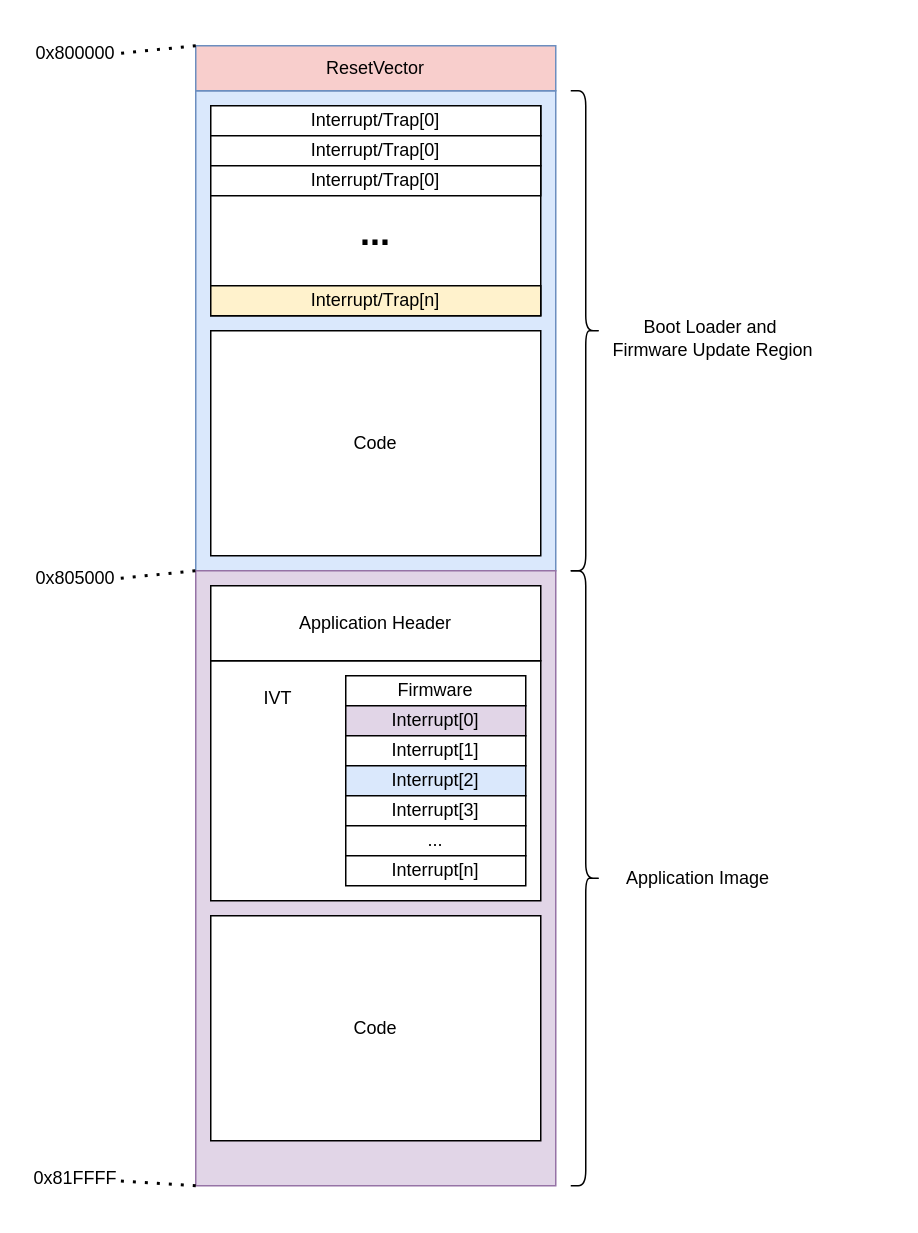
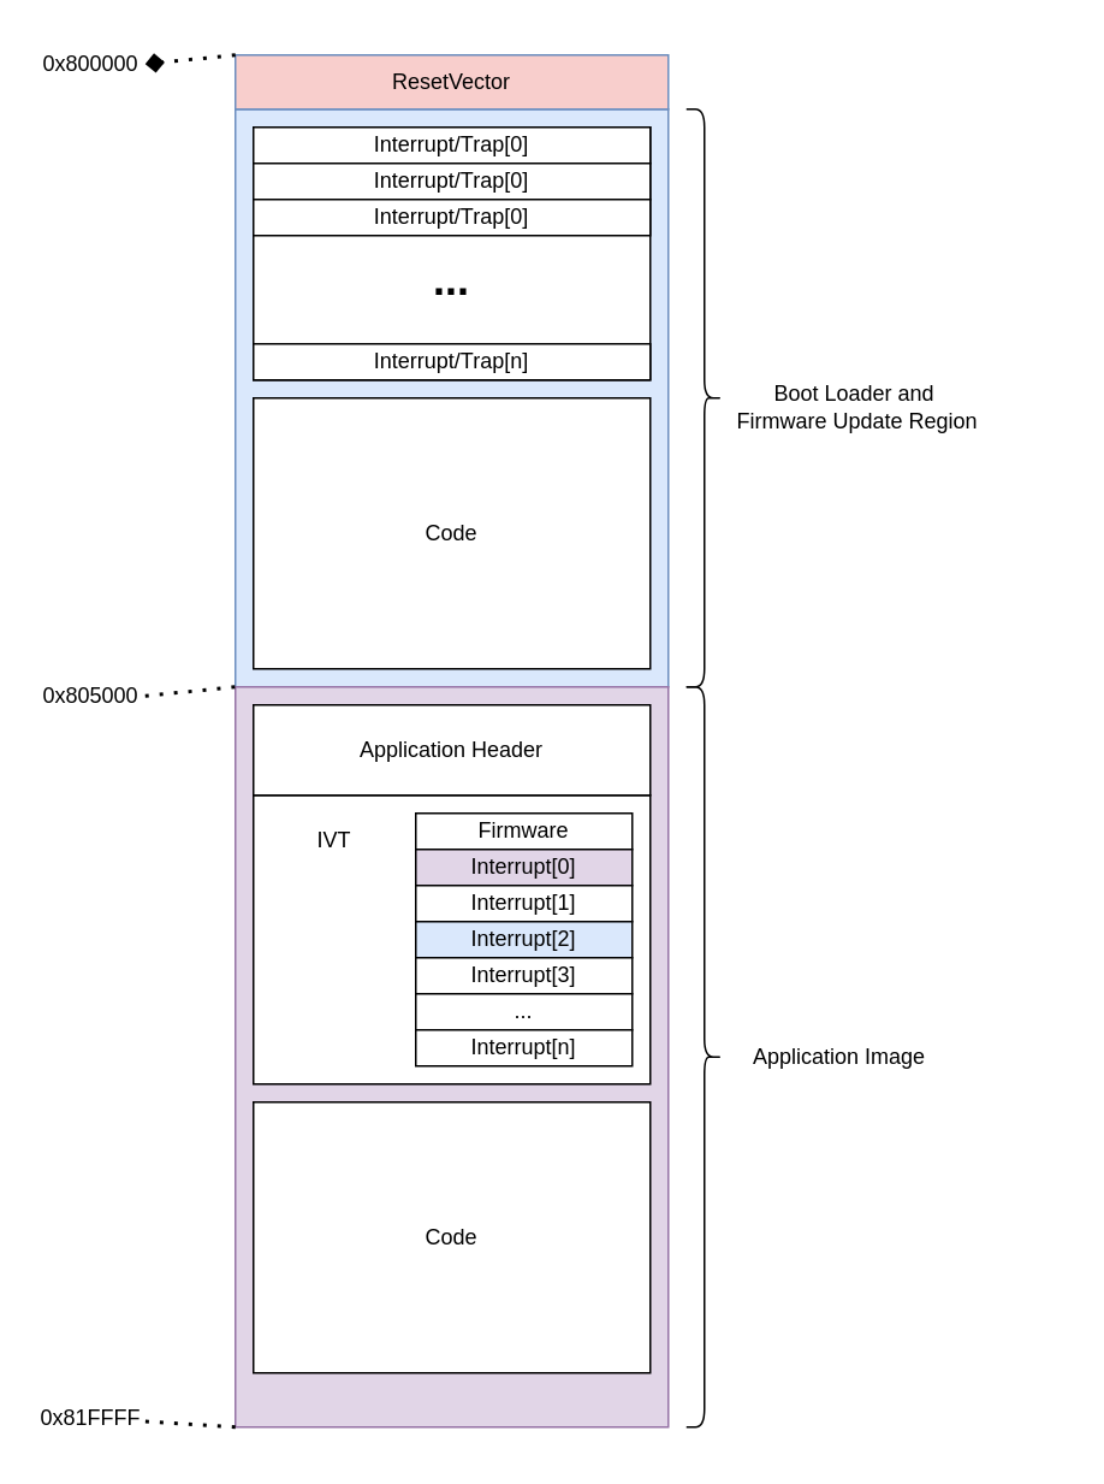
  <mxCell id="0" />
  <mxCell id="1" parent="0" />
  <mxCell id="2" value="" style="rounded=0;whiteSpace=wrap;html=1;fillColor=#dae8fc;strokeColor=#6c8ebf;" parent="1" vertex="1"><mxGeometry x="130" y="60" width="240" height="320" as="geometry" /></mxCell>
  <mxCell id="3" value="" style="rounded=0;whiteSpace=wrap;html=1;fillColor=#e1d5e7;strokeColor=#9673a6;" parent="1" vertex="1"><mxGeometry x="130" y="380" width="240" height="410" as="geometry" /></mxCell>
  <mxCell id="4" value="" style="rounded=0;whiteSpace=wrap;html=1;" parent="1" vertex="1"><mxGeometry x="140" y="70" width="220" height="140" as="geometry" /></mxCell>
  <mxCell id="5" value="Interrupt/Trap[0]" style="rounded=0;whiteSpace=wrap;html=1;" parent="1" vertex="1"><mxGeometry x="140" y="70" width="220" height="20" as="geometry" /></mxCell>
  <mxCell id="6" value="Boot Loader and&amp;nbsp;&lt;div&gt;Firmware Update Region&lt;/div&gt;" style="text;html=1;strokeColor=none;fillColor=none;align=center;verticalAlign=middle;whiteSpace=wrap;rounded=0;" parent="1" vertex="1"><mxGeometry x="360" y="210" width="230" height="30" as="geometry" /></mxCell>
  <mxCell id="7" value="ResetVector" style="rounded=0;whiteSpace=wrap;html=1;fillColor=#f8cecc;strokeColor=#6c8ebf;" parent="1" vertex="1"><mxGeometry x="130" y="30" width="240" height="30" as="geometry" /></mxCell>
  <mxCell id="8" value="0x800000" style="text;html=1;strokeColor=none;fillColor=none;align=center;verticalAlign=middle;whiteSpace=wrap;rounded=0;" parent="1" vertex="1"><mxGeometry x="20" y="20" width="60" height="30" as="geometry" /></mxCell>
- <mxCell id="9" value="" style="endArrow=none;dashed=1;html=1;dashPattern=1 3;strokeWidth=2;rounded=0;exitX=0;exitY=0;exitDx=0;exitDy=0;entryX=1;entryY=0.5;entryDx=0;entryDy=0;" parent="1" source="7" target="8" edge="1"><mxGeometry width="50" height="50" relative="1" as="geometry"><mxPoint x="300" y="410" as="sourcePoint" /><mxPoint x="-130" as="targetPoint" y="160" /></mxGeometry></mxCell>
+ <mxCell id="9" value="" style="endArrow=diamond;dashed=1;html=1;dashPattern=1 3;strokeWidth=2;rounded=0;exitX=0;exitY=0;exitDx=0;exitDy=0;entryX=1;entryY=0.5;entryDx=0;entryDy=0;" parent="1" source="7" target="8" edge="1"><mxGeometry width="50" height="50" relative="1" as="geometry"><mxPoint x="300" y="410" as="sourcePoint" /><mxPoint x="-130" as="targetPoint" y="160" /></mxGeometry></mxCell>
  <mxCell id="10" value="0x805000" style="text;html=1;strokeColor=none;fillColor=none;align=center;verticalAlign=middle;whiteSpace=wrap;rounded=0;" parent="1" vertex="1"><mxGeometry x="20" y="370" width="60" height="30" as="geometry" /></mxCell>
  <mxCell id="11" value="" style="endArrow=none;dashed=1;html=1;dashPattern=1 3;strokeWidth=2;rounded=0;exitX=1;exitY=0.5;exitDx=0;exitDy=0;entryX=0;entryY=1;entryDx=0;entryDy=0;" parent="1" source="10" target="2" edge="1"><mxGeometry width="50" height="50" relative="1" as="geometry"><mxPoint x="300" y="410" as="sourcePoint" /><mxPoint x="350" y="360" as="targetPoint" /></mxGeometry></mxCell>
  <mxCell id="12" value="" style="rounded=0;whiteSpace=wrap;html=1;" parent="1" vertex="1"><mxGeometry x="140" y="440" width="220" height="160" as="geometry" /></mxCell>
  <mxCell id="13" value="IVT" style="text;html=1;strokeColor=none;fillColor=none;align=center;verticalAlign=middle;whiteSpace=wrap;rounded=0;" parent="1" vertex="1"><mxGeometry x="140" y="450" width="90" height="30" as="geometry" /></mxCell>
  <mxCell id="14" value="Firmware" style="rounded=0;whiteSpace=wrap;html=1;" parent="1" vertex="1"><mxGeometry x="230" y="450" width="120" height="20" as="geometry" /></mxCell>
  <mxCell id="15" value="Interrupt[0]" style="rounded=0;whiteSpace=wrap;html=1;fillColor=#e1d5e7;" parent="1" vertex="1"><mxGeometry x="230" y="470" width="120" height="20" as="geometry" /></mxCell>
  <mxCell id="16" value="Interrupt[1]" style="rounded=0;whiteSpace=wrap;html=1;" parent="1" vertex="1"><mxGeometry x="230" y="490" width="120" height="20" as="geometry" /></mxCell>
  <mxCell id="17" value="Interrupt[2]" style="rounded=0;whiteSpace=wrap;html=1;fillColor=#dae8fc;" parent="1" vertex="1"><mxGeometry x="230" y="510" width="120" height="20" as="geometry" /></mxCell>
  <mxCell id="18" value="Interrupt[3]" style="rounded=0;whiteSpace=wrap;html=1;" parent="1" vertex="1"><mxGeometry x="230" y="530" width="120" height="20" as="geometry" /></mxCell>
  <mxCell id="19" value="..." style="rounded=0;whiteSpace=wrap;html=1;" parent="1" vertex="1"><mxGeometry x="230" y="550" width="120" height="20" as="geometry" /></mxCell>
  <mxCell id="20" value="Code" style="rounded=0;whiteSpace=wrap;html=1;" parent="1" vertex="1"><mxGeometry x="140" y="610" width="220" height="150" as="geometry" /></mxCell>
  <mxCell id="21" value="" style="shape=curlyBracket;whiteSpace=wrap;html=1;rounded=1;flipH=1;labelPosition=right;verticalLabelPosition=middle;align=left;verticalAlign=middle;size=0.5;" parent="1" vertex="1"><mxGeometry x="380" y="60" width="20" height="320" as="geometry" /></mxCell>
  <mxCell id="22" value="" style="shape=curlyBracket;whiteSpace=wrap;html=1;rounded=1;flipH=1;labelPosition=right;verticalLabelPosition=middle;align=left;verticalAlign=middle;size=0.5;" parent="1" vertex="1"><mxGeometry x="380" y="380" width="20" height="410" as="geometry" /></mxCell>
  <mxCell id="23" value="Application Image" style="text;html=1;strokeColor=none;fillColor=none;align=center;verticalAlign=middle;whiteSpace=wrap;rounded=0;" parent="1" vertex="1"><mxGeometry x="380" y="570" width="170" height="30" as="geometry" /></mxCell>
  <mxCell id="24" value="Interrupt[n]" style="rounded=0;whiteSpace=wrap;html=1;" parent="1" vertex="1"><mxGeometry x="230" y="570" width="120" height="20" as="geometry" /></mxCell>
  <mxCell id="25" value="0x81FFFF" style="text;html=1;strokeColor=none;fillColor=none;align=center;verticalAlign=middle;whiteSpace=wrap;rounded=0;" parent="1" vertex="1"><mxGeometry x="20" y="770" width="60" height="30" as="geometry" /></mxCell>
  <mxCell id="26" value="" style="endArrow=none;dashed=1;html=1;dashPattern=1 3;strokeWidth=2;rounded=0;exitX=0;exitY=1;exitDx=0;exitDy=0;" parent="1" source="3" target="25" edge="1"><mxGeometry width="50" height="50" relative="1" as="geometry"><mxPoint x="-10" y="990" as="sourcePoint" /><mxPoint x="40" y="940" as="targetPoint" /></mxGeometry></mxCell>
  <mxCell id="27" value="Interrupt/Trap[0]" style="rounded=0;whiteSpace=wrap;html=1;" vertex="1" parent="1"><mxGeometry x="140" y="90" width="220" height="20" as="geometry" /></mxCell>
  <mxCell id="28" value="Interrupt/Trap[0]" style="rounded=0;whiteSpace=wrap;html=1;" vertex="1" parent="1"><mxGeometry x="140" y="110" width="220" height="20" as="geometry" /></mxCell>
- <mxCell id="29" value="Interrupt/Trap[n]" style="rounded=0;whiteSpace=wrap;html=1;fillColor=#fff2cc;" vertex="1" parent="1"><mxGeometry x="140" y="190" width="220" height="20" as="geometry" /></mxCell>
+ <mxCell id="29" value="Interrupt/Trap[n]" style="rounded=0;whiteSpace=wrap;html=1;" vertex="1" parent="1"><mxGeometry x="140" y="190" width="220" height="20" as="geometry" /></mxCell>
  <mxCell id="30" value="&lt;font style=&quot;font-size: 24px;&quot;&gt;&lt;b&gt;...&lt;/b&gt;&lt;/font&gt;" style="text;html=1;align=center;verticalAlign=middle;whiteSpace=wrap;rounded=0;" vertex="1" parent="1"><mxGeometry x="220" y="140" width="60" height="30" as="geometry" /></mxCell>
  <mxCell id="31" value="Code" style="rounded=0;whiteSpace=wrap;html=1;" vertex="1" parent="1"><mxGeometry x="140" y="220" width="220" height="150" as="geometry" /></mxCell>
  <mxCell id="32" value="Application Header" style="rounded=0;whiteSpace=wrap;html=1;" vertex="1" parent="1"><mxGeometry x="140" y="390" width="220" height="50" as="geometry" /></mxCell>
